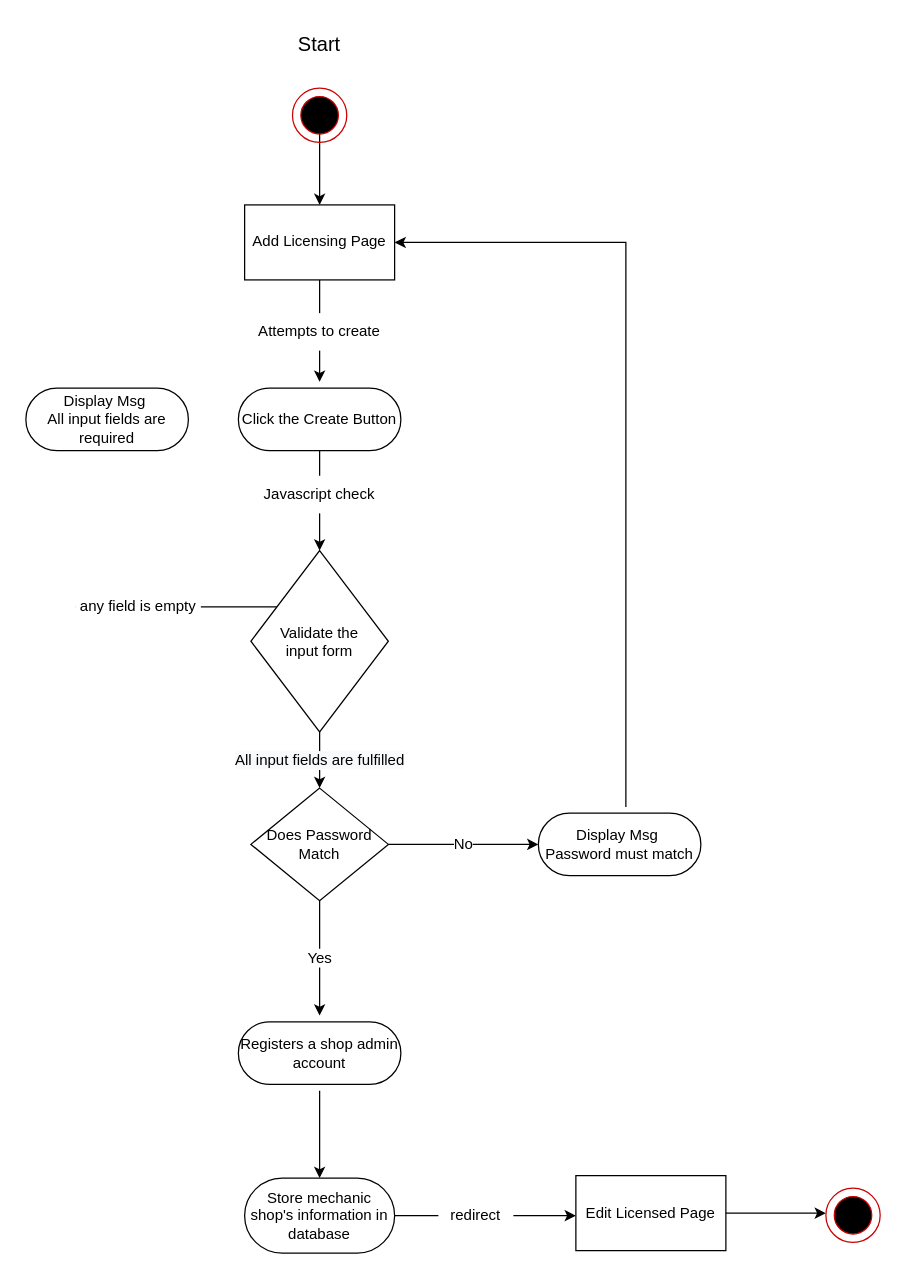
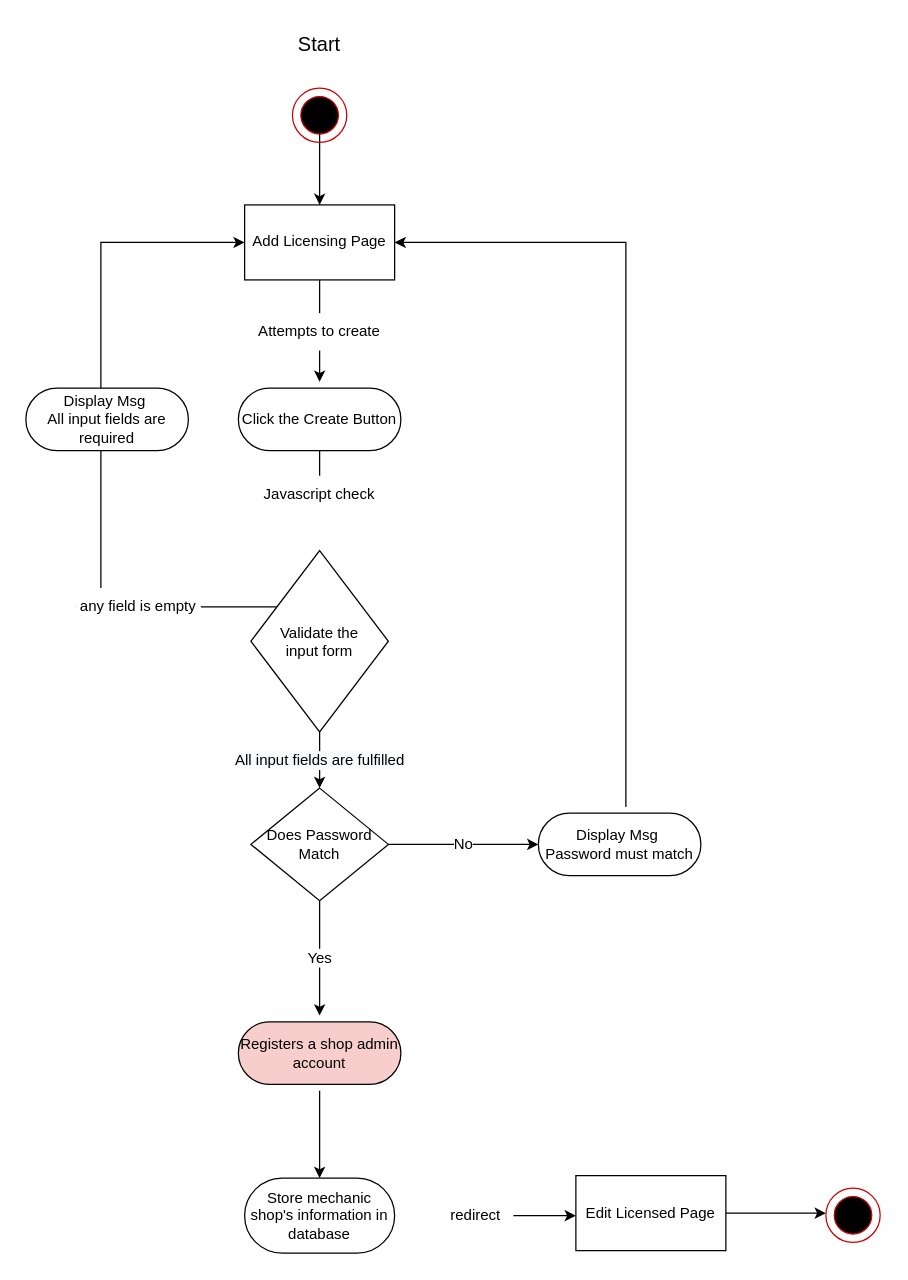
  <mxCell id="0" />
  <mxCell id="1" parent="0" />
  <mxCell id="2" value="" style="edgeStyle=orthogonalEdgeStyle;rounded=0;orthogonalLoop=1;jettySize=auto;html=1;" edge="1" parent="1" source="5"><mxGeometry relative="1" as="geometry"><mxPoint x="255" y="163.43" as="targetPoint" /></mxGeometry></mxCell>
  <mxCell id="3" value="" style="group" vertex="1" connectable="0" parent="1"><mxGeometry x="233.28" y="70" width="43.43" height="43.43" as="geometry" /></mxCell>
  <mxCell id="4" value="" style="ellipse;whiteSpace=wrap;html=1;aspect=fixed;fillColor=none;strokeColor=#CC0000;" vertex="1" parent="3"><mxGeometry width="43.43" height="43.43" as="geometry" /></mxCell>
  <mxCell id="5" value="" style="ellipse;whiteSpace=wrap;html=1;aspect=fixed;fillColor=#000000;strokeColor=#CC0000;" vertex="1" parent="3"><mxGeometry x="6.72" y="6.71" width="30" height="30" as="geometry" /></mxCell>
  <mxCell id="6" value="&lt;font style=&quot;font-size: 16px;&quot;&gt;Start&lt;/font&gt;" style="text;html=1;strokeColor=none;fillColor=none;align=center;verticalAlign=middle;whiteSpace=wrap;rounded=0;" vertex="1" parent="1"><mxGeometry x="225" y="20" width="60" height="30" as="geometry" /></mxCell>
- <mxCell id="7" value="" style="edgeStyle=orthogonalEdgeStyle;rounded=0;orthogonalLoop=1;jettySize=auto;html=1;fontSize=12;startArrow=none;" edge="1" parent="1" source="15" target="14"><mxGeometry relative="1" as="geometry" /></mxCell>
  <mxCell id="8" value="Click the Create Button" style="rounded=1;whiteSpace=wrap;html=1;perimeterSpacing=5;arcSize=50;" vertex="1" parent="1"><mxGeometry x="190" y="310" width="130" height="50" as="geometry" /></mxCell>
  <mxCell id="9" style="edgeStyle=orthogonalEdgeStyle;rounded=0;orthogonalLoop=1;jettySize=auto;html=1;fontSize=12;" edge="1" parent="1" source="10" target="8"><mxGeometry relative="1" as="geometry" /></mxCell>
  <mxCell id="10" value="Add Licensing Page" style="rounded=0;whiteSpace=wrap;html=1;" vertex="1" parent="1"><mxGeometry x="195" y="163.43" width="120" height="60" as="geometry" /></mxCell>
  <mxCell id="11" value="Attempts to create" style="text;html=1;strokeColor=none;fillColor=default;align=center;verticalAlign=middle;whiteSpace=wrap;rounded=0;fontSize=12;" vertex="1" parent="1"><mxGeometry x="205" y="250" width="100" height="30" as="geometry" /></mxCell>
+ <mxCell id="12" style="edgeStyle=orthogonalEdgeStyle;rounded=0;orthogonalLoop=1;jettySize=auto;html=1;entryX=0;entryY=0.5;entryDx=0;entryDy=0;fontSize=12;startArrow=none;" edge="1" parent="1" source="18" target="10"><mxGeometry relative="1" as="geometry"><Array as="points"><mxPoint x="80" y="193" /></Array></mxGeometry></mxCell>
  <mxCell id="13" value="&lt;span style=&quot;background-color: rgb(248, 249, 250);&quot;&gt;All input fields are fulfilled&lt;/span&gt;" style="edgeStyle=orthogonalEdgeStyle;rounded=0;orthogonalLoop=1;jettySize=auto;html=1;fontSize=12;" edge="1" parent="1" source="14" target="22"><mxGeometry relative="1" as="geometry" /></mxCell>
  <mxCell id="14" value="Validate the &lt;br&gt;input form" style="rhombus;whiteSpace=wrap;html=1;fontSize=12;strokeColor=default;fillColor=default;" vertex="1" parent="1"><mxGeometry x="200" y="440" width="110" height="145" as="geometry" /></mxCell>
  <mxCell id="15" value="Javascript check" style="text;html=1;strokeColor=none;fillColor=default;align=center;verticalAlign=middle;whiteSpace=wrap;rounded=0;fontSize=12;" vertex="1" parent="1"><mxGeometry x="190" y="380" width="130" height="30" as="geometry" /></mxCell>
  <mxCell id="16" value="" style="edgeStyle=orthogonalEdgeStyle;rounded=0;orthogonalLoop=1;jettySize=auto;html=1;fontSize=12;endArrow=none;" edge="1" parent="1" source="8" target="15"><mxGeometry relative="1" as="geometry"><mxPoint x="255" y="365" as="sourcePoint" /><mxPoint x="255" y="430" as="targetPoint" /></mxGeometry></mxCell>
  <mxCell id="17" value="" style="edgeStyle=orthogonalEdgeStyle;rounded=0;orthogonalLoop=1;jettySize=auto;html=1;entryX=0;entryY=0.5;entryDx=0;entryDy=0;fontSize=12;endArrow=none;" edge="1" parent="1" source="14" target="18"><mxGeometry relative="1" as="geometry"><mxPoint x="200" y="485" as="sourcePoint" /><mxPoint x="195" y="193.43" as="targetPoint" /><Array as="points"><mxPoint x="80" y="485" /></Array></mxGeometry></mxCell>
  <mxCell id="18" value="any field is empty" style="text;html=1;strokeColor=none;fillColor=default;align=center;verticalAlign=middle;whiteSpace=wrap;rounded=0;fontSize=12;" vertex="1" parent="1"><mxGeometry x="60" y="470" width="100" height="30" as="geometry" /></mxCell>
  <mxCell id="19" value="Display Msg&amp;nbsp;&lt;br&gt;All input fields are required" style="rounded=1;whiteSpace=wrap;html=1;perimeterSpacing=5;arcSize=50;" vertex="1" parent="1"><mxGeometry x="20" y="310" width="130" height="50" as="geometry" /></mxCell>
  <mxCell id="20" value="No" style="edgeStyle=orthogonalEdgeStyle;rounded=0;orthogonalLoop=1;jettySize=auto;html=1;fontSize=12;" edge="1" parent="1" source="22"><mxGeometry relative="1" as="geometry"><mxPoint x="430" y="675" as="targetPoint" /></mxGeometry></mxCell>
  <mxCell id="21" value="Yes" style="edgeStyle=orthogonalEdgeStyle;rounded=0;orthogonalLoop=1;jettySize=auto;html=1;fontSize=12;" edge="1" parent="1" source="22" target="26"><mxGeometry relative="1" as="geometry" /></mxCell>
  <mxCell id="22" value="Does Password Match" style="rhombus;whiteSpace=wrap;html=1;fontSize=12;strokeColor=default;fillColor=default;" vertex="1" parent="1"><mxGeometry x="200" y="630" width="110" height="90" as="geometry" /></mxCell>
  <mxCell id="23" style="edgeStyle=orthogonalEdgeStyle;rounded=0;orthogonalLoop=1;jettySize=auto;html=1;entryX=1;entryY=0.5;entryDx=0;entryDy=0;fontSize=12;" edge="1" parent="1" source="24" target="10"><mxGeometry relative="1" as="geometry"><Array as="points"><mxPoint x="500" y="193" /></Array></mxGeometry></mxCell>
  <mxCell id="24" value="Display Msg&amp;nbsp;&lt;br&gt;Password must match" style="rounded=1;whiteSpace=wrap;html=1;perimeterSpacing=5;arcSize=50;" vertex="1" parent="1"><mxGeometry x="430" y="650" width="130" height="50" as="geometry" /></mxCell>
  <mxCell id="25" value="" style="edgeStyle=orthogonalEdgeStyle;rounded=0;orthogonalLoop=1;jettySize=auto;html=1;fontSize=12;" edge="1" parent="1" source="26" target="28"><mxGeometry relative="1" as="geometry" /></mxCell>
- <mxCell id="26" value="Registers a shop admin account" style="rounded=1;whiteSpace=wrap;html=1;perimeterSpacing=5;arcSize=50;" vertex="1" parent="1"><mxGeometry x="190" y="817" width="130" height="50" as="geometry" /></mxCell>
+ <mxCell id="26" value="Registers a shop admin account" style="rounded=1;whiteSpace=wrap;html=1;perimeterSpacing=5;arcSize=50;fillColor=#f8cecc;" vertex="1" parent="1"><mxGeometry x="190" y="817" width="130" height="50" as="geometry" /></mxCell>
  <mxCell id="27" style="edgeStyle=orthogonalEdgeStyle;rounded=0;orthogonalLoop=1;jettySize=auto;html=1;fontSize=12;startArrow=none;" edge="1" parent="1" source="29"><mxGeometry relative="1" as="geometry"><mxPoint x="460" y="972" as="targetPoint" /></mxGeometry></mxCell>
  <mxCell id="28" value="Store mechanic shop's information in database" style="whiteSpace=wrap;html=1;rounded=1;arcSize=50;" vertex="1" parent="1"><mxGeometry x="195" y="942" width="120" height="60" as="geometry" /></mxCell>
  <mxCell id="29" value="redirect" style="text;html=1;strokeColor=none;fillColor=none;align=center;verticalAlign=middle;whiteSpace=wrap;rounded=0;fontSize=12;" vertex="1" parent="1"><mxGeometry x="350" y="957" width="60" height="30" as="geometry" /></mxCell>
- <mxCell id="30" value="" style="edgeStyle=orthogonalEdgeStyle;rounded=0;orthogonalLoop=1;jettySize=auto;html=1;fontSize=12;endArrow=none;" edge="1" parent="1" source="28" target="29"><mxGeometry relative="1" as="geometry"><mxPoint x="420" y="972" as="targetPoint" /><mxPoint x="315" y="972" as="sourcePoint" /><Array as="points"><mxPoint x="320" y="972" /><mxPoint x="320" y="972" /></Array></mxGeometry></mxCell>
  <mxCell id="31" style="edgeStyle=orthogonalEdgeStyle;rounded=0;orthogonalLoop=1;jettySize=auto;html=1;fontSize=12;" edge="1" parent="1" source="32"><mxGeometry relative="1" as="geometry"><mxPoint x="660" y="970" as="targetPoint" /></mxGeometry></mxCell>
  <mxCell id="32" value="Edit Licensed Page" style="rounded=0;whiteSpace=wrap;html=1;fontSize=12;strokeColor=default;fillColor=default;" vertex="1" parent="1"><mxGeometry x="460" y="940" width="120" height="60" as="geometry" /></mxCell>
  <mxCell id="33" value="" style="group" vertex="1" connectable="0" parent="1"><mxGeometry x="660" y="950" width="43.43" height="43.43" as="geometry" /></mxCell>
  <mxCell id="34" value="" style="ellipse;whiteSpace=wrap;html=1;aspect=fixed;fillColor=none;strokeColor=#CC0000;" vertex="1" parent="33"><mxGeometry width="43.43" height="43.43" as="geometry" /></mxCell>
  <mxCell id="35" value="" style="ellipse;whiteSpace=wrap;html=1;aspect=fixed;fillColor=#000000;strokeColor=#CC0000;" vertex="1" parent="33"><mxGeometry x="6.72" y="6.71" width="30" height="30" as="geometry" /></mxCell>
